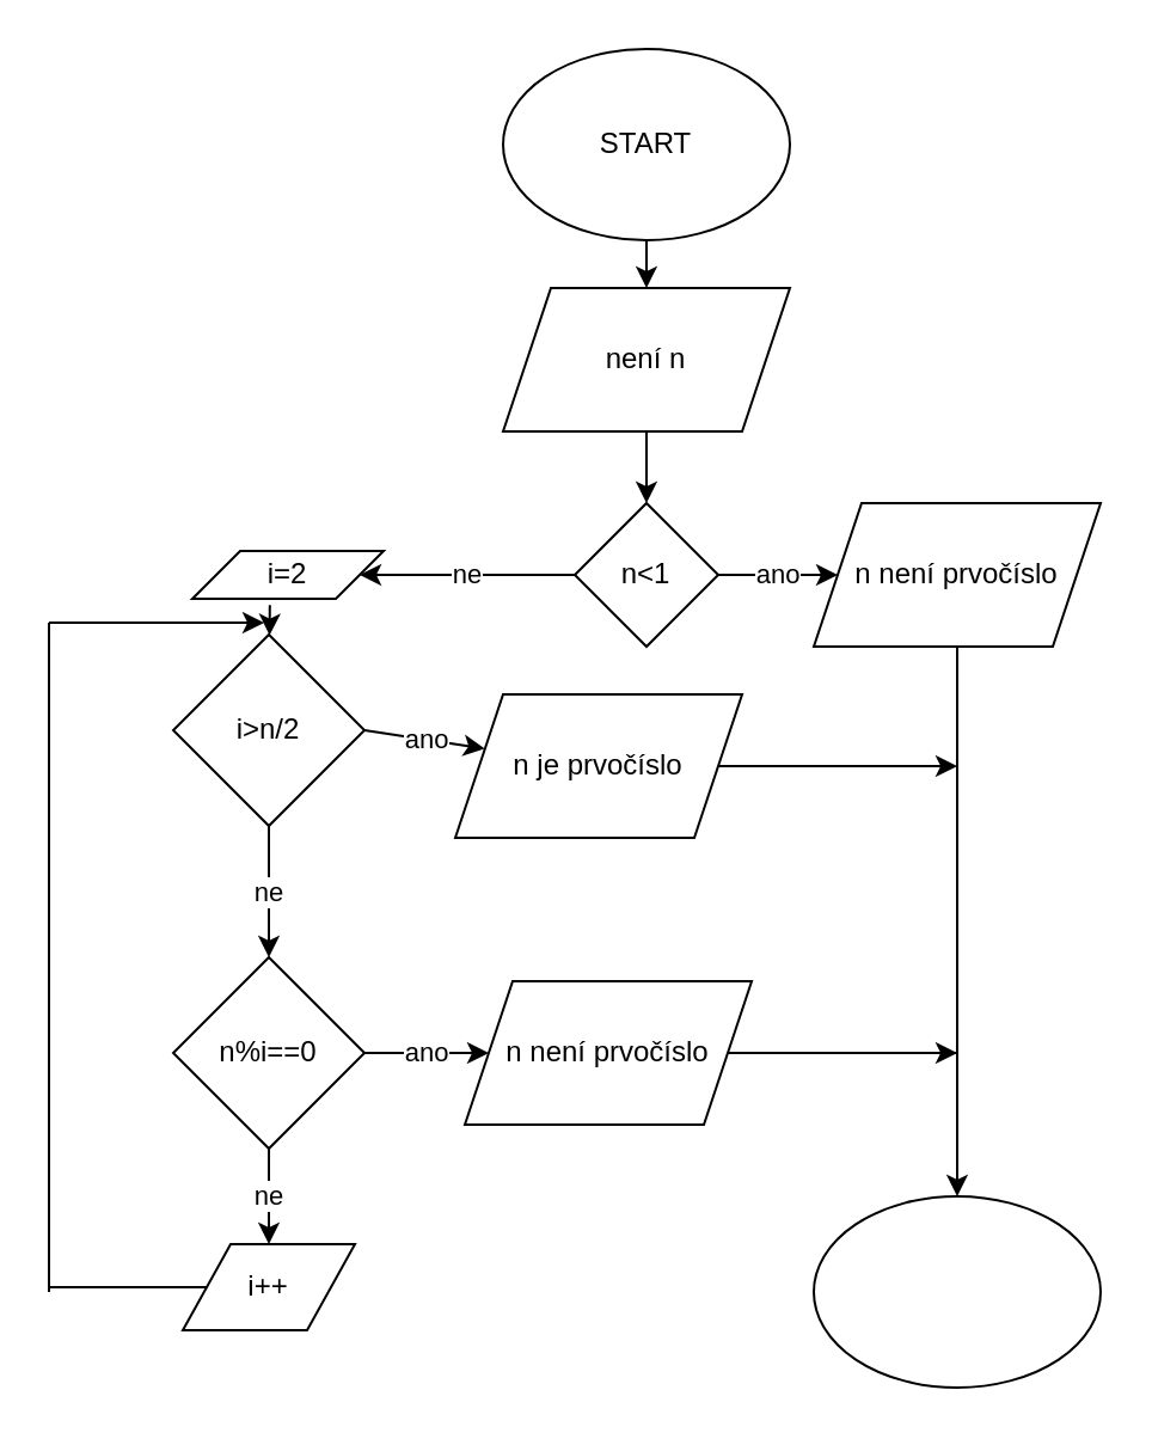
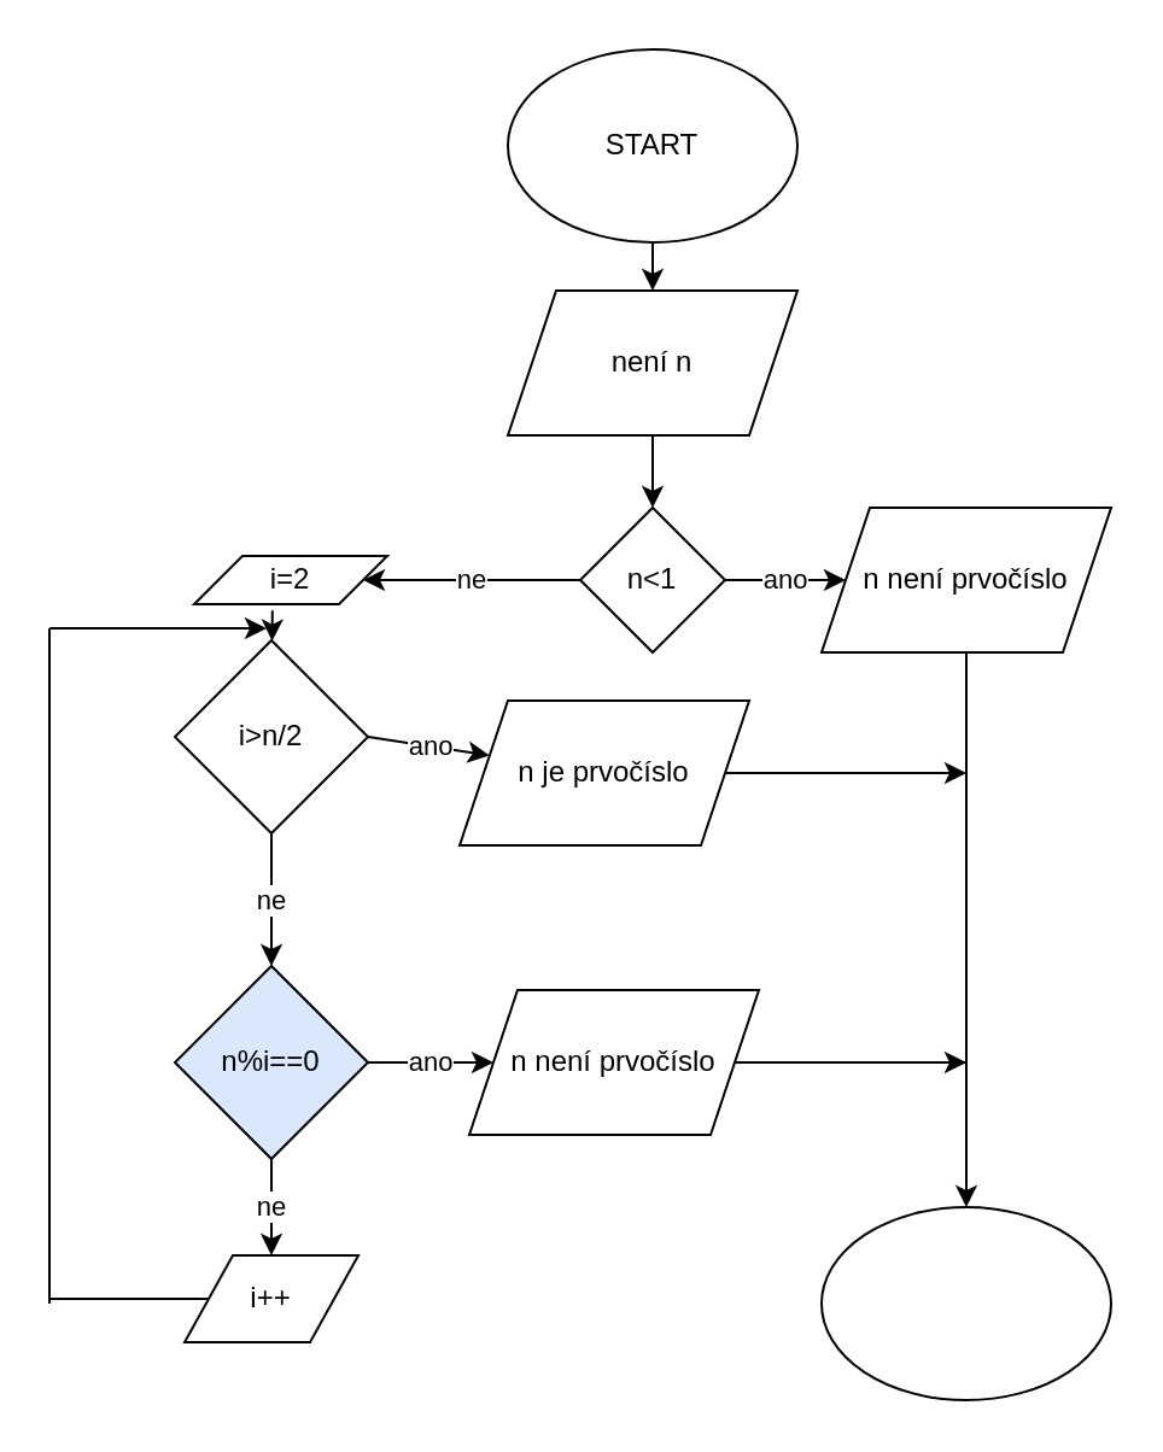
  <mxCell id="0" />
  <mxCell id="1" parent="0" />
  <mxCell id="2" value="START" style="ellipse;whiteSpace=wrap;html=1;" vertex="1" parent="1"><mxGeometry x="210" width="120" height="80" as="geometry" y="20" /></mxCell>
  <mxCell id="3" value="" style="endArrow=classic;html=1;rounded=0;exitX=0.5;exitY=1;exitDx=0;exitDy=0;" edge="1" parent="1" source="2" target="4"><mxGeometry width="50" height="50" relative="1" as="geometry"><mxPoint x="230" y="330" as="sourcePoint" /><mxPoint x="270" y="150" as="targetPoint" /></mxGeometry></mxCell>
  <mxCell id="4" value="není n" style="shape=parallelogram;perimeter=parallelogramPerimeter;whiteSpace=wrap;html=1;fixedSize=1;" vertex="1" parent="1"><mxGeometry x="210" y="120" width="120" height="60" as="geometry" /></mxCell>
  <mxCell id="5" value="" style="endArrow=classic;html=1;rounded=0;exitX=0.5;exitY=1;exitDx=0;exitDy=0;" edge="1" parent="1" source="4" target="6"><mxGeometry width="50" height="50" relative="1" as="geometry"><mxPoint x="230" y="330" as="sourcePoint" /><mxPoint x="270" y="240" as="targetPoint" /></mxGeometry></mxCell>
  <mxCell id="6" value="n&amp;lt;1" style="rhombus;whiteSpace=wrap;html=1;" vertex="1" parent="1"><mxGeometry x="240" y="210" width="60" height="60" as="geometry" /></mxCell>
  <mxCell id="7" value="ano" style="endArrow=classic;html=1;rounded=0;exitX=1;exitY=0.5;exitDx=0;exitDy=0;" edge="1" parent="1" source="6" target="8"><mxGeometry width="50" height="50" relative="1" as="geometry"><mxPoint x="230" y="320" as="sourcePoint" /><mxPoint x="380" y="240" as="targetPoint" /></mxGeometry></mxCell>
  <mxCell id="8" value="n není prvočíslo" style="shape=parallelogram;perimeter=parallelogramPerimeter;whiteSpace=wrap;html=1;fixedSize=1;" vertex="1" parent="1"><mxGeometry x="340" y="210" width="120" height="60" as="geometry" /></mxCell>
  <mxCell id="9" value="ne" style="endArrow=classic;html=1;rounded=0;exitX=0;exitY=0.5;exitDx=0;exitDy=0;entryX=1;entryY=0.5;entryDx=0;entryDy=0;" edge="1" parent="1" source="6" target="10"><mxGeometry width="50" height="50" relative="1" as="geometry"><mxPoint x="230" y="320" as="sourcePoint" /><mxPoint x="170" y="240" as="targetPoint" /></mxGeometry></mxCell>
  <mxCell id="10" value="i=2" style="shape=parallelogram;perimeter=parallelogramPerimeter;whiteSpace=wrap;html=1;fixedSize=1;" vertex="1" parent="1"><mxGeometry x="80" y="230" width="80" height="20" as="geometry" /></mxCell>
  <mxCell id="11" value="" style="endArrow=classic;html=1;rounded=0;exitX=0.405;exitY=1.13;exitDx=0;exitDy=0;exitPerimeter=0;" edge="1" parent="1" source="10" target="12"><mxGeometry width="50" height="50" relative="1" as="geometry"><mxPoint x="230" y="320" as="sourcePoint" /><mxPoint x="112" y="320" as="targetPoint" /></mxGeometry></mxCell>
  <mxCell id="12" value="i&amp;gt;n/2" style="rhombus;whiteSpace=wrap;html=1;" vertex="1" parent="1"><mxGeometry x="72" y="265" width="80" height="80" as="geometry" /></mxCell>
  <mxCell id="13" value="ano" style="endArrow=classic;html=1;rounded=0;exitX=1;exitY=0.5;exitDx=0;exitDy=0;" edge="1" parent="1" source="12" target="14"><mxGeometry width="50" height="50" relative="1" as="geometry"><mxPoint x="230" y="320" as="sourcePoint" /><mxPoint x="230" y="320" as="targetPoint" /></mxGeometry></mxCell>
  <mxCell id="14" value="n je prvočíslo" style="shape=parallelogram;perimeter=parallelogramPerimeter;whiteSpace=wrap;html=1;fixedSize=1;" vertex="1" parent="1"><mxGeometry x="190" y="290" width="120" height="60" as="geometry" /></mxCell>
  <mxCell id="15" value="ne" style="endArrow=classic;html=1;rounded=0;exitX=0.5;exitY=1;exitDx=0;exitDy=0;" edge="1" parent="1" source="12" target="16"><mxGeometry width="50" height="50" relative="1" as="geometry"><mxPoint x="230" y="320" as="sourcePoint" /><mxPoint x="112" y="440" as="targetPoint" /></mxGeometry></mxCell>
- <mxCell id="16" value="n%i==0" style="rhombus;whiteSpace=wrap;html=1;" vertex="1" parent="1"><mxGeometry x="72" y="400" width="80" height="80" as="geometry" /></mxCell>
+ <mxCell id="16" value="n%i==0" style="rhombus;whiteSpace=wrap;html=1;fillColor=#dae8fc;" vertex="1" parent="1"><mxGeometry x="72" y="400" width="80" height="80" as="geometry" /></mxCell>
  <mxCell id="17" value="ano" style="endArrow=classic;html=1;rounded=0;exitX=1;exitY=0.5;exitDx=0;exitDy=0;" edge="1" parent="1" source="16" target="18"><mxGeometry width="50" height="50" relative="1" as="geometry"><mxPoint x="230" y="320" as="sourcePoint" /><mxPoint x="300" y="440" as="targetPoint" /></mxGeometry></mxCell>
  <mxCell id="18" value="n není prvočíslo" style="shape=parallelogram;perimeter=parallelogramPerimeter;whiteSpace=wrap;html=1;fixedSize=1;" vertex="1" parent="1"><mxGeometry x="194" y="410" width="120" height="60" as="geometry" /></mxCell>
  <mxCell id="19" value="ne" style="endArrow=classic;html=1;rounded=0;exitX=0.5;exitY=1;exitDx=0;exitDy=0;" edge="1" parent="1" source="16" target="20"><mxGeometry width="50" height="50" relative="1" as="geometry"><mxPoint x="230" y="320" as="sourcePoint" /><mxPoint x="112" y="520" as="targetPoint" /></mxGeometry></mxCell>
  <mxCell id="20" value="i++" style="shape=parallelogram;perimeter=parallelogramPerimeter;whiteSpace=wrap;html=1;fixedSize=1;" vertex="1" parent="1"><mxGeometry x="76" y="520" width="72" height="36" as="geometry" /></mxCell>
  <mxCell id="21" value="" style="endArrow=none;html=1;rounded=0;exitX=0;exitY=0.5;exitDx=0;exitDy=0;" edge="1" parent="1" source="20"><mxGeometry width="50" height="50" relative="1" as="geometry"><mxPoint x="230" y="520" as="sourcePoint" /><mxPoint x="20" y="538" as="targetPoint" /></mxGeometry></mxCell>
  <mxCell id="22" value="" style="endArrow=none;html=1;rounded=0;" edge="1" parent="1"><mxGeometry width="50" height="50" relative="1" as="geometry"><mxPoint x="20" y="540" as="sourcePoint" /><mxPoint x="20" y="260" as="targetPoint" /></mxGeometry></mxCell>
  <mxCell id="23" value="" style="endArrow=classic;html=1;rounded=0;" edge="1" parent="1"><mxGeometry width="50" height="50" relative="1" as="geometry"><mxPoint x="20" y="260" as="sourcePoint" /><mxPoint x="110" y="260" as="targetPoint" /></mxGeometry></mxCell>
  <mxCell id="24" value="" style="endArrow=none;html=1;rounded=0;entryX=1;entryY=0.5;entryDx=0;entryDy=0;" edge="1" parent="1" target="18"><mxGeometry width="50" height="50" relative="1" as="geometry"><mxPoint x="400" y="440" as="sourcePoint" /><mxPoint x="280" y="470" as="targetPoint" /></mxGeometry></mxCell>
  <mxCell id="25" value="" style="endArrow=classic;html=1;rounded=0;exitX=1;exitY=0.5;exitDx=0;exitDy=0;" edge="1" parent="1" source="18"><mxGeometry width="50" height="50" relative="1" as="geometry"><mxPoint x="230" y="520" as="sourcePoint" /><mxPoint x="400" y="440" as="targetPoint" /></mxGeometry></mxCell>
  <mxCell id="26" value="" style="endArrow=classic;html=1;rounded=0;exitX=1;exitY=0.5;exitDx=0;exitDy=0;" edge="1" parent="1" source="14"><mxGeometry width="50" height="50" relative="1" as="geometry"><mxPoint x="230" y="520" as="sourcePoint" /><mxPoint x="400" y="320" as="targetPoint" /></mxGeometry></mxCell>
  <mxCell id="27" value="" style="endArrow=classic;html=1;rounded=0;exitX=0.5;exitY=1;exitDx=0;exitDy=0;" edge="1" parent="1" source="8" target="28"><mxGeometry width="50" height="50" relative="1" as="geometry"><mxPoint x="230" y="520" as="sourcePoint" /><mxPoint x="400" y="540" as="targetPoint" /></mxGeometry></mxCell>
  <mxCell id="28" value="" style="ellipse;whiteSpace=wrap;html=1;" vertex="1" parent="1"><mxGeometry x="340" y="500" width="120" height="80" as="geometry" /></mxCell>
